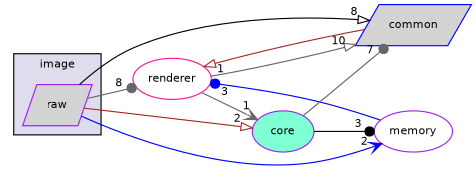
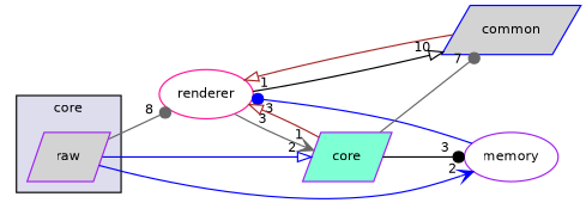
  digraph {
    compound=true
    rankdir=LR
    node [color=purple fillcolor=lightgrey fontname=Helvetica fontsize=10 shape=ellipse style=filled]
    edge [arrowhead=onormal color=gray40 headlabel=3 labeldistance=1.5 labelfontname=Helvetica labelfontsize=10]
    n1 [label=raw pencolor=black shape=parallelogram]
    n2 [color=deeppink fillcolor=white label=renderer]
    n3 [color=blue label=common shape=parallelogram]
    n4 [fillcolor=white label=memory]
-   n5 [fillcolor=aquamarine label=core]
+   n5 [fillcolor=aquamarine label=core shape=parallelogram]
    subgraph cluster_1 {
      bgcolor="#ddddee"
      fontname=Helvetica
      fontsize=10
-     label=image
+     label=core
      pencolor=black
      n1
    }
    n1 -> n2 [arrowhead=dot headlabel=8]
-   n1 -> n3 [color=black headlabel=8]
    n1 -> n4 [arrowhead=vee color=blue headlabel=2]
-   n1 -> n5 [color=brown headlabel=2]
-   n2 -> n3 [headlabel=10]
+   n1 -> n5 [color=blue headlabel=2]
+   n2 -> n3 [color=black headlabel=10]
    n2 -> n5 [arrowhead=vee headlabel=1]
    n3 -> n2 [color=brown headlabel=1]
    n4 -> n2 [arrowhead=dot color=blue]
+   n5 -> n2 [color=brown]
    n5 -> n3 [arrowhead=dot headlabel=7]
    n5 -> n4 [arrowhead=dot color=black]
  }
